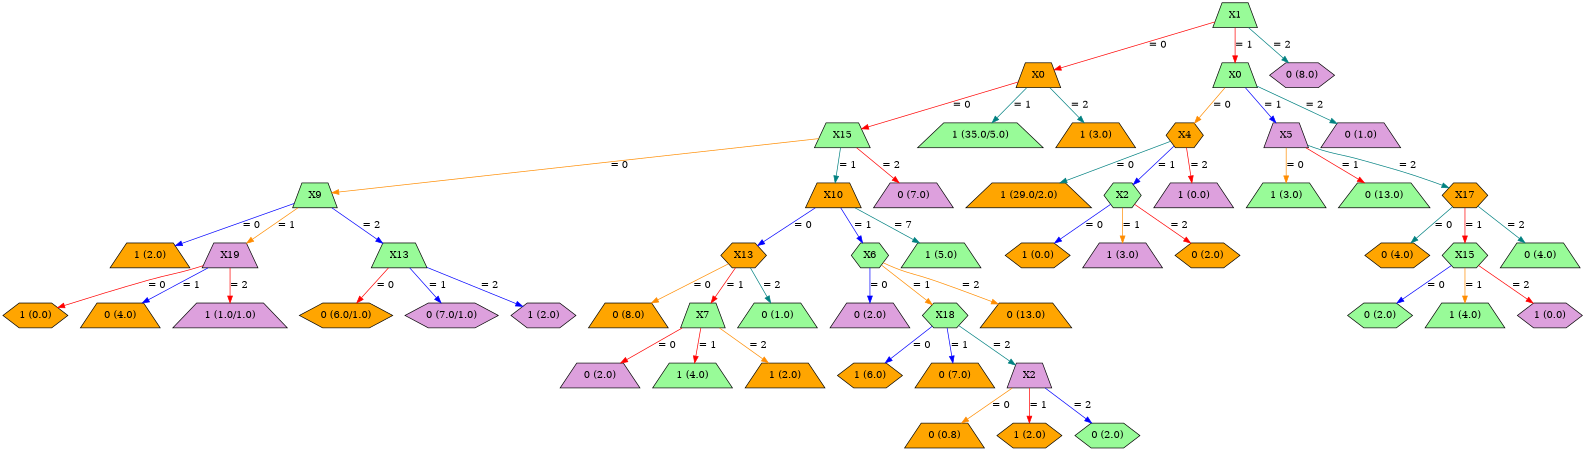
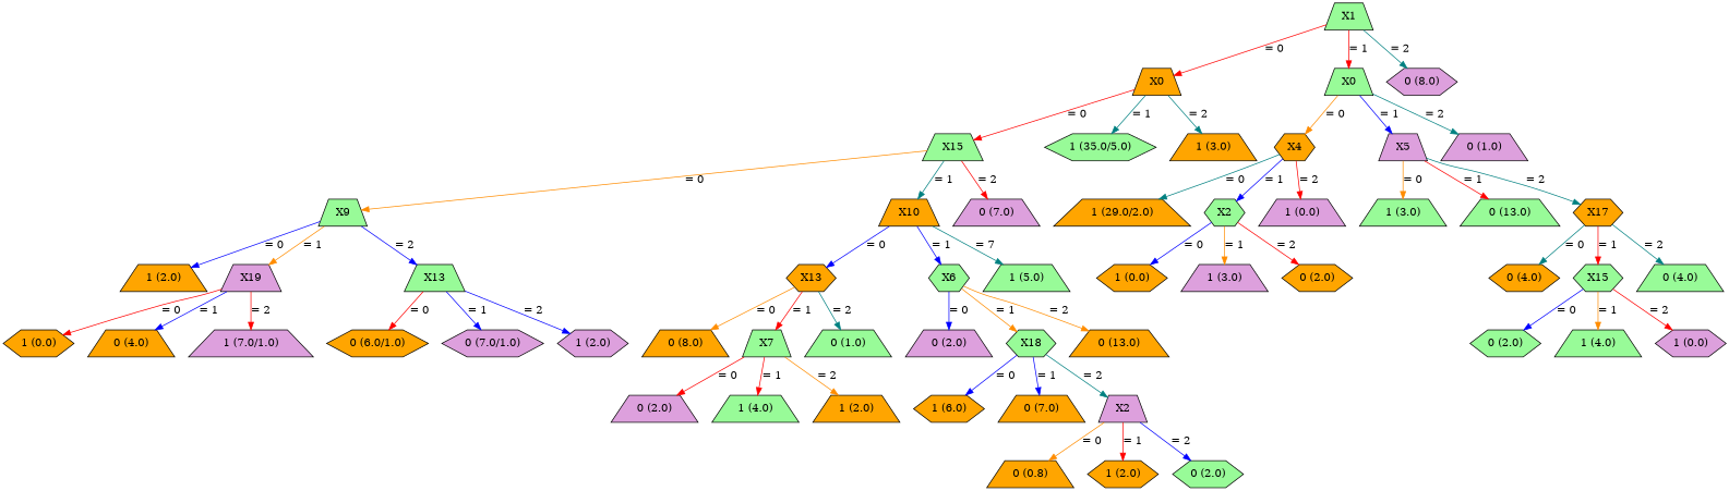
  digraph {
    node [fillcolor=orange shape=trapezium style=filled]
    edge [color=red]
    n1 [fillcolor=palegreen label=X1]
    n2 [label=X0]
    n3 [fillcolor=palegreen label=X0]
    n4 [fillcolor=plum label="0 (8.0)" shape=hexagon]
    n5 [fillcolor=palegreen label=X15]
-   n6 [fillcolor=palegreen label="1 (35.0/5.0)"]
+   n6 [fillcolor=palegreen label="1 (35.0/5.0)" shape=hexagon]
    n7 [label="1 (3.0)"]
    n8 [label=X4 shape=hexagon]
    n9 [fillcolor=plum label=X5]
    n10 [fillcolor=plum label="0 (1.0)"]
    n11 [fillcolor=palegreen label=X9]
    n12 [label=X10]
    n13 [fillcolor=plum label="0 (7.0)"]
    n14 [label="1 (2.0)"]
    n15 [fillcolor=plum label=X19]
    n16 [fillcolor=palegreen label=X13]
    n17 [label=X13 shape=hexagon]
    n18 [fillcolor=palegreen label=X6 shape=hexagon]
    n19 [fillcolor=palegreen label="1 (5.0)"]
    n20 [label="1 (0.0)" shape=hexagon]
    n21 [label="0 (4.0)"]
-   n22 [fillcolor=plum label="1 (1.0/1.0)"]
+   n22 [fillcolor=plum label="1 (7.0/1.0)"]
    n23 [label="0 (6.0/1.0)" shape=hexagon]
    n24 [fillcolor=plum label="0 (7.0/1.0)" shape=hexagon]
    n25 [fillcolor=plum label="1 (2.0)" shape=hexagon]
    n26 [label="0 (8.0)"]
    n27 [fillcolor=palegreen label=X7]
    n28 [fillcolor=palegreen label="0 (1.0)"]
    n29 [fillcolor=plum label="0 (2.0)"]
    n30 [fillcolor=palegreen label=X18 shape=hexagon]
    n31 [label="0 (13.0)"]
    n32 [fillcolor=plum label="0 (2.0)"]
    n33 [fillcolor=palegreen label="1 (4.0)"]
    n34 [label="1 (2.0)"]
    n35 [label="1 (6.0)" shape=hexagon]
    n36 [label="0 (7.0)"]
    n37 [fillcolor=plum label=X2]
    n38 [label="0 (0.8)"]
    n39 [label="1 (2.0)" shape=hexagon]
    n40 [fillcolor=palegreen label="0 (2.0)" shape=hexagon]
    n41 [label="1 (29.0/2.0)"]
    n42 [fillcolor=palegreen label=X2 shape=hexagon]
    n43 [fillcolor=plum label="1 (0.0)"]
    n44 [fillcolor=palegreen label="1 (3.0)"]
    n45 [fillcolor=palegreen label="0 (13.0)"]
    n46 [label=X17 shape=hexagon]
    n47 [label="1 (0.0)" shape=hexagon]
    n48 [fillcolor=plum label="1 (3.0)"]
    n49 [label="0 (2.0)" shape=hexagon]
    n50 [label="0 (4.0)" shape=hexagon]
    n51 [fillcolor=palegreen label=X15 shape=hexagon]
    n52 [fillcolor=palegreen label="0 (4.0)"]
    n53 [fillcolor=palegreen label="0 (2.0)" shape=hexagon]
    n54 [fillcolor=palegreen label="1 (4.0)"]
    n55 [fillcolor=plum label="1 (0.0)" shape=hexagon]
    n1 -> n2 [label="= 0"]
    n1 -> n3 [label="= 1"]
    n1 -> n4 [color=teal label="= 2"]
    n2 -> n5 [label="= 0"]
    n2 -> n6 [color=teal label="= 1"]
    n2 -> n7 [color=teal label="= 2"]
    n3 -> n8 [color=darkorange label="= 0"]
    n3 -> n9 [color=blue label="= 1"]
    n3 -> n10 [color=teal label="= 2"]
    n5 -> n11 [color=darkorange label="= 0"]
    n5 -> n12 [color=teal label="= 1"]
    n5 -> n13 [label="= 2"]
    n8 -> n41 [color=teal label="= 0"]
    n8 -> n42 [color=blue label="= 1"]
    n8 -> n43 [label="= 2"]
    n9 -> n44 [color=darkorange label="= 0"]
    n9 -> n45 [label="= 1"]
    n9 -> n46 [color=teal label="= 2"]
    n11 -> n14 [color=blue label="= 0"]
    n11 -> n15 [color=darkorange label="= 1"]
    n11 -> n16 [color=blue label="= 2"]
    n12 -> n17 [color=blue label="= 0"]
    n12 -> n18 [color=blue label="= 1"]
    n12 -> n19 [color=teal label="= 7"]
    n15 -> n20 [label="= 0"]
    n15 -> n21 [color=blue label="= 1"]
    n15 -> n22 [label="= 2"]
    n16 -> n23 [label="= 0"]
    n16 -> n24 [color=blue label="= 1"]
    n16 -> n25 [color=blue label="= 2"]
    n17 -> n26 [color=darkorange label="= 0"]
    n17 -> n27 [label="= 1"]
    n17 -> n28 [color=teal label="= 2"]
    n18 -> n29 [color=blue label="= 0"]
    n18 -> n30 [color=darkorange label="= 1"]
    n18 -> n31 [color=darkorange label="= 2"]
    n27 -> n32 [label="= 0"]
    n27 -> n33 [label="= 1"]
    n27 -> n34 [color=darkorange label="= 2"]
    n30 -> n35 [color=blue label="= 0"]
    n30 -> n36 [color=blue label="= 1"]
    n30 -> n37 [color=teal label="= 2"]
    n37 -> n38 [color=darkorange label="= 0"]
    n37 -> n39 [label="= 1"]
    n37 -> n40 [color=blue label="= 2"]
    n42 -> n47 [color=blue label="= 0"]
    n42 -> n48 [color=darkorange label="= 1"]
    n42 -> n49 [label="= 2"]
    n46 -> n50 [color=teal label="= 0"]
    n46 -> n51 [label="= 1"]
    n46 -> n52 [color=teal label="= 2"]
    n51 -> n53 [color=blue label="= 0"]
    n51 -> n54 [color=darkorange label="= 1"]
    n51 -> n55 [label="= 2"]
  }
